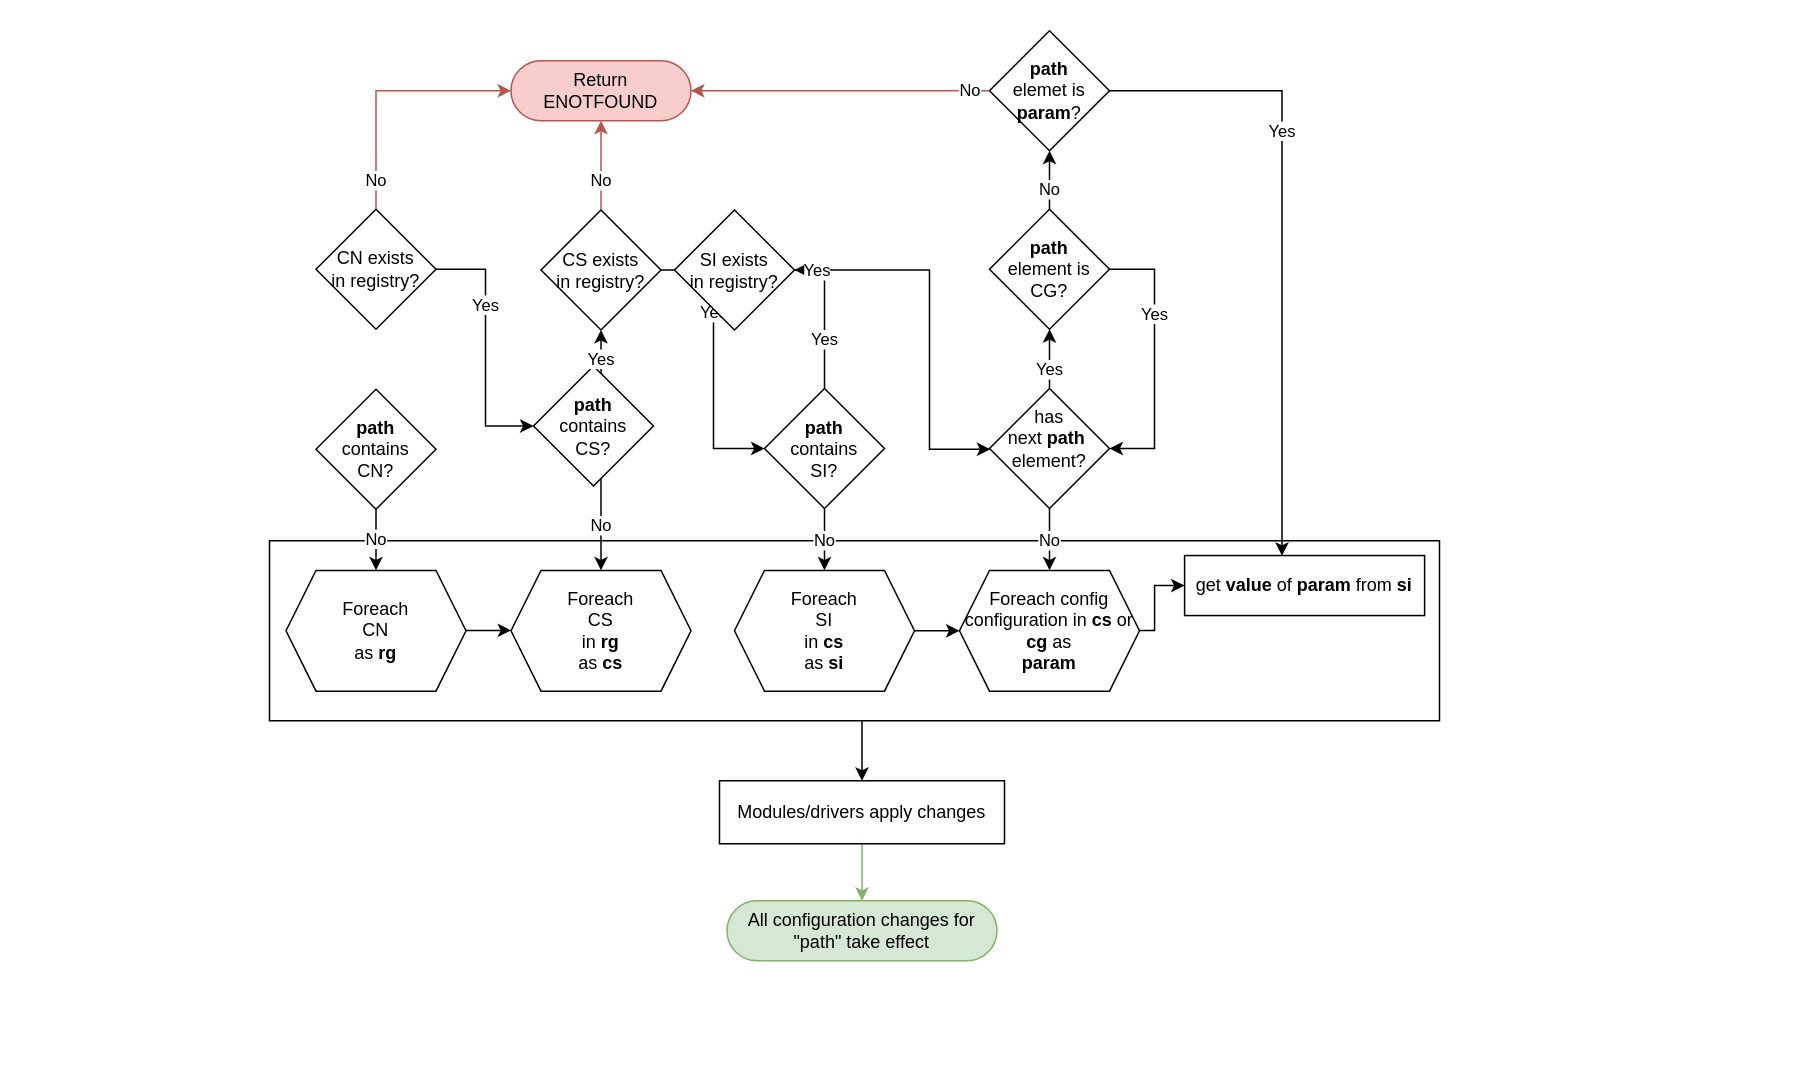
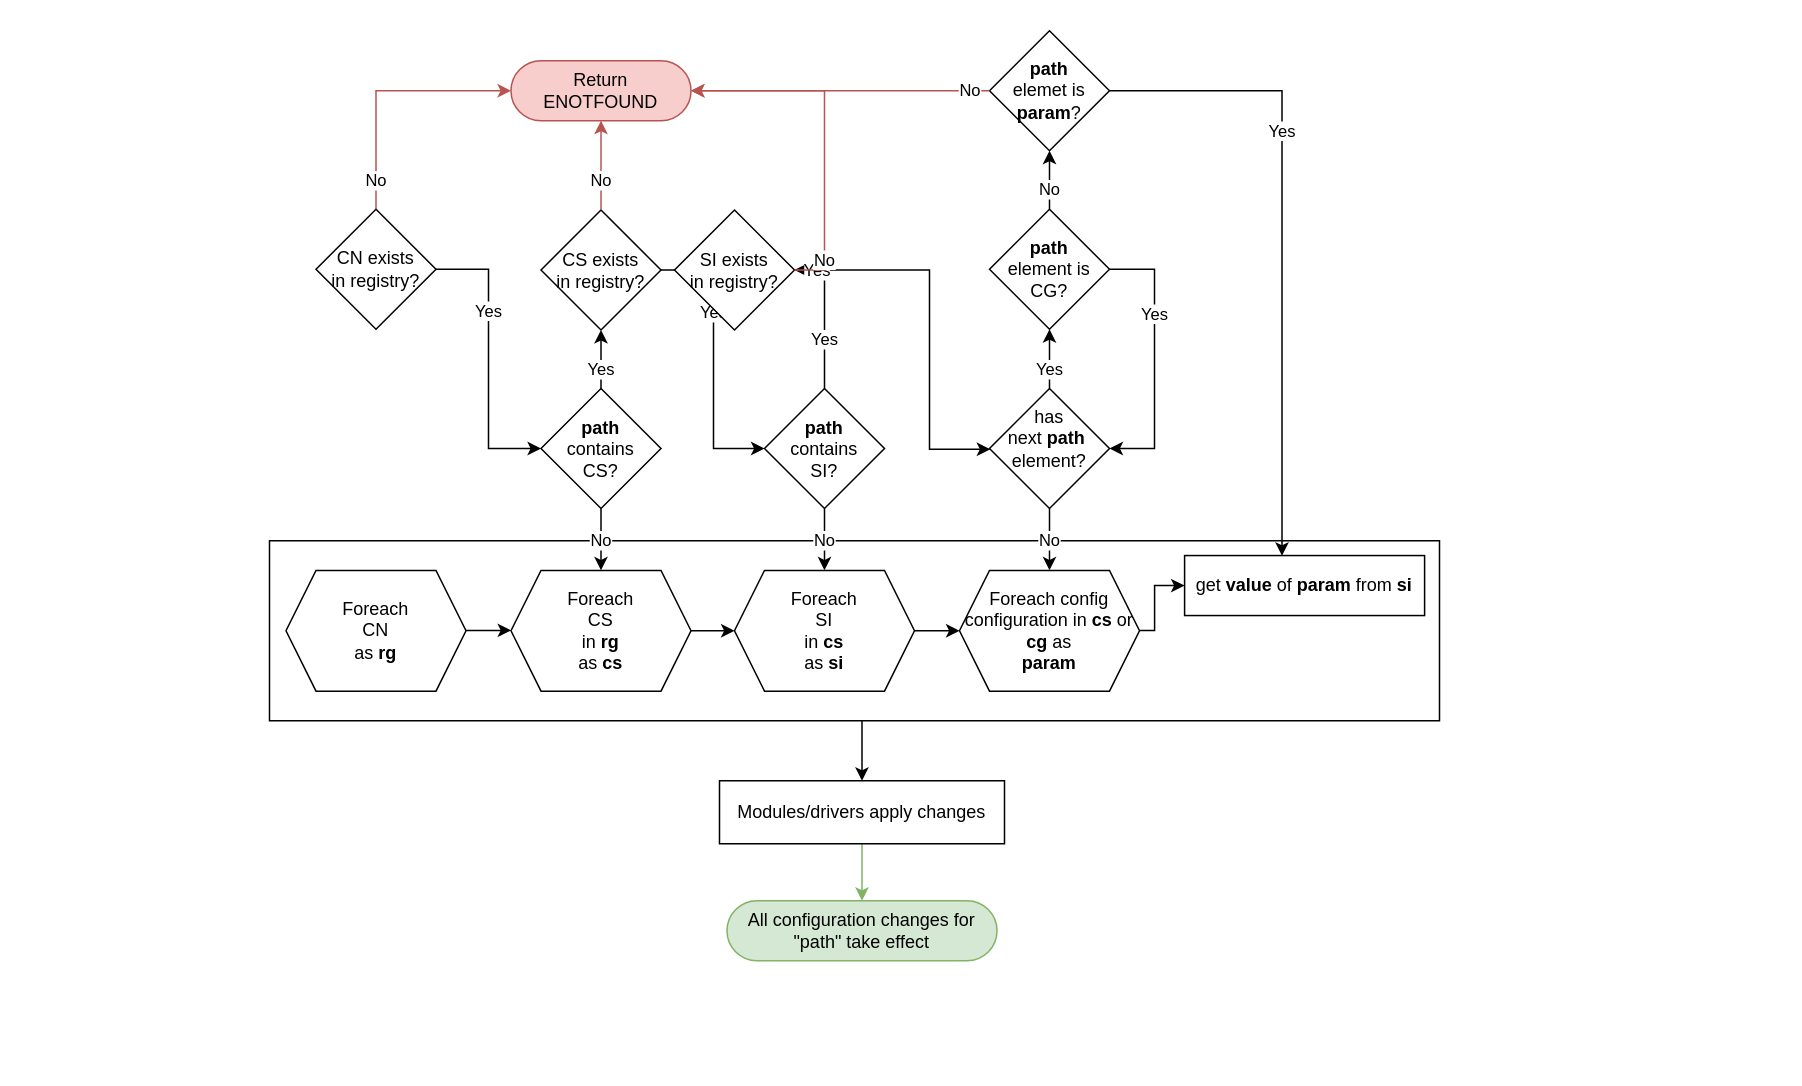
  <mxCell id="0" />
  <mxCell id="1" parent="0" />
  <mxCell id="2" value="" style="rounded=0;whiteSpace=wrap;html=1;verticalAlign=top;" parent="1" vertex="1"><mxGeometry x="179" y="360" width="780" height="120" as="geometry" /></mxCell>
- <mxCell id="3" value="No" style="edgeStyle=elbowEdgeStyle;rounded=0;html=1;" parent="1" source="4" target="5" edge="1"><mxGeometry relative="1" as="geometry"><mxPoint x="175" y="414" as="targetPoint" /><mxPoint x="180" y="414" as="sourcePoint" /></mxGeometry></mxCell>
- <mxCell id="4" value="&lt;b&gt;path&lt;/b&gt;&lt;br&gt;contains&lt;br&gt;CN?" style="rhombus;whiteSpace=wrap;html=1;" parent="1" vertex="1"><mxGeometry x="210" y="259" width="80" height="80" as="geometry" /></mxCell>
  <mxCell id="5" value="Foreach&lt;br&gt;CN&lt;br&gt;as &lt;b&gt;rg&lt;/b&gt;" style="shape=hexagon;perimeter=hexagonPerimeter2;whiteSpace=wrap;html=1;fixedSize=1;" parent="1" vertex="1"><mxGeometry x="190" y="379.75" width="120" height="80.5" as="geometry" /></mxCell>
  <mxCell id="6" style="edgeStyle=elbowEdgeStyle;rounded=0;html=1;" parent="1" source="5" target="9" edge="1"><mxGeometry relative="1" as="geometry"><mxPoint x="320" y="415.75" as="targetPoint" /><mxPoint x="500" y="765.75" as="sourcePoint" /><Array as="points"><mxPoint x="320" y="419.75" /><mxPoint x="400" y="480.75" /></Array></mxGeometry></mxCell>
- <mxCell id="7" value="&lt;b&gt;path&lt;br&gt;&lt;/b&gt;contains&lt;br&gt;CS?" style="rhombus;whiteSpace=wrap;html=1;" parent="1" vertex="1"><mxGeometry x="355" y="243.5" width="80" height="80" as="geometry" /></mxCell>
+ <mxCell id="7" value="&lt;b&gt;path&lt;br&gt;&lt;/b&gt;contains&lt;br&gt;CS?" style="rhombus;whiteSpace=wrap;html=1;" parent="1" vertex="1"><mxGeometry x="360" y="258.5" width="80" height="80" as="geometry" /></mxCell>
  <mxCell id="8" value="No" style="edgeStyle=elbowEdgeStyle;rounded=0;html=1;" parent="1" source="7" target="9" edge="1"><mxGeometry relative="1" as="geometry"><mxPoint x="150" y="529" as="targetPoint" /><mxPoint x="140" y="424" as="sourcePoint" /><Array as="points"><mxPoint x="400" y="369" /><mxPoint x="370" y="359" /><mxPoint x="460" y="389" /></Array></mxGeometry></mxCell>
  <mxCell id="9" value="Foreach&lt;br&gt;CS&lt;br&gt;in &lt;b&gt;rg&lt;/b&gt;&lt;br&gt;as &lt;b&gt;cs&lt;/b&gt;" style="shape=hexagon;perimeter=hexagonPerimeter2;whiteSpace=wrap;html=1;fixedSize=1;" parent="1" vertex="1"><mxGeometry x="340" y="379.75" width="120" height="80.5" as="geometry" /></mxCell>
  <mxCell id="10" value="&lt;b&gt;path&lt;/b&gt;&lt;br&gt;contains&lt;br&gt;SI?" style="rhombus;whiteSpace=wrap;html=1;" parent="1" vertex="1"><mxGeometry x="509" y="258.5" width="80" height="80" as="geometry" /></mxCell>
+ <mxCell id="11" style="edgeStyle=elbowEdgeStyle;rounded=0;html=1;" parent="1" source="9" target="13" edge="1"><mxGeometry relative="1" as="geometry"><mxPoint x="320" y="535.75" as="targetPoint" /><mxPoint x="230" y="570.75" as="sourcePoint" /></mxGeometry></mxCell>
  <mxCell id="12" value="No" style="edgeStyle=elbowEdgeStyle;rounded=0;html=1;" parent="1" source="10" target="13" edge="1"><mxGeometry relative="1" as="geometry"><mxPoint x="150" y="649" as="targetPoint" /><mxPoint x="130" y="649" as="sourcePoint" /><Array as="points" /></mxGeometry></mxCell>
  <mxCell id="13" value="Foreach&lt;br&gt;SI&lt;br&gt;in &lt;b&gt;cs&lt;/b&gt;&lt;br&gt;as &lt;b&gt;si&lt;/b&gt;" style="shape=hexagon;perimeter=hexagonPerimeter2;whiteSpace=wrap;html=1;fixedSize=1;" parent="1" vertex="1"><mxGeometry x="489" y="379.75" width="120" height="80.5" as="geometry" /></mxCell>
  <mxCell id="14" value="" style="edgeStyle=elbowEdgeStyle;rounded=0;html=1;elbow=vertical;" parent="1" source="13" target="15" edge="1"><mxGeometry relative="1" as="geometry"><mxPoint x="680.12" y="340.25" as="targetPoint" /><mxPoint x="609.996" y="340.25" as="sourcePoint" /><Array as="points"><mxPoint x="609" y="411.75" /><mxPoint x="679" y="230.75" /><mxPoint x="639" y="401.75" /><mxPoint x="649" y="419.75" /><mxPoint x="640" y="419.75" /><mxPoint x="640.12" y="340.25" /><mxPoint x="230.12" y="671.25" /><mxPoint x="160.12" y="641.25" /><mxPoint x="160.12" y="641.25" /><mxPoint x="20.12" y="671.25" /><mxPoint x="180.12" y="611.25" /><mxPoint x="50.12" y="681.25" /><mxPoint x="40.12" y="701.25" /></Array></mxGeometry></mxCell>
  <mxCell id="15" value="Foreach config configuration in &lt;b&gt;cs&lt;/b&gt; or &lt;b&gt;cg&lt;/b&gt;&amp;nbsp;as&lt;br&gt;&lt;b&gt;param&lt;/b&gt;" style="shape=hexagon;perimeter=hexagonPerimeter2;whiteSpace=wrap;html=1;fixedSize=1;" parent="1" vertex="1"><mxGeometry x="639" y="379.75" width="120" height="80.5" as="geometry" /></mxCell>
  <mxCell id="16" value="All configuration changes for &quot;path&quot; take effect" style="rounded=1;whiteSpace=wrap;html=1;arcSize=50;fillColor=#d5e8d4;strokeColor=#82b366;" parent="1" vertex="1"><mxGeometry x="484" y="600" width="180" height="40" as="geometry" /></mxCell>
  <mxCell id="17" style="edgeStyle=elbowEdgeStyle;rounded=0;html=1;fillColor=#d5e8d4;strokeColor=#82b366;" parent="1" source="18" target="16" edge="1"><mxGeometry relative="1" as="geometry"><mxPoint x="679" y="629.75" as="targetPoint" /><mxPoint x="764" y="655.25" as="sourcePoint" /></mxGeometry></mxCell>
  <mxCell id="18" value="Modules/drivers apply changes" style="rounded=0;whiteSpace=wrap;html=1;" parent="1" vertex="1"><mxGeometry x="479" y="520" width="190" height="42" as="geometry" /></mxCell>
  <mxCell id="19" style="edgeStyle=elbowEdgeStyle;rounded=0;html=1;" parent="1" source="2" target="18" edge="1"><mxGeometry relative="1" as="geometry"><mxPoint x="454.889" y="678.5" as="targetPoint" /><mxPoint x="589" y="480" as="sourcePoint" /><Array as="points"><mxPoint x="574" y="500" /><mxPoint x="609" y="550" /><mxPoint x="775.12" y="609.5" /></Array></mxGeometry></mxCell>
  <mxCell id="20" value="Return&lt;br&gt;ENOTFOUND" style="rounded=1;whiteSpace=wrap;html=1;arcSize=50;fillColor=#f8cecc;strokeColor=#b85450;" parent="1" vertex="1"><mxGeometry x="340" y="40" width="120" height="40" as="geometry" /></mxCell>
  <mxCell id="21" value="CN exists&lt;br&gt;in registry?" style="rhombus;whiteSpace=wrap;html=1;" parent="1" vertex="1"><mxGeometry x="210" y="139" width="80" height="80" as="geometry" /></mxCell>
  <mxCell id="22" value="Yes" style="rounded=0;html=1;edgeStyle=elbowEdgeStyle;" parent="1" source="21" target="7" edge="1"><mxGeometry x="-0.333" relative="1" as="geometry"><mxPoint x="260" y="229" as="targetPoint" /><mxPoint x="260" y="269" as="sourcePoint" /><mxPoint as="offset" /></mxGeometry></mxCell>
  <mxCell id="23" value="No" style="edgeStyle=elbowEdgeStyle;rounded=0;html=1;fillColor=#f8cecc;strokeColor=#b85450;" parent="1" source="21" target="20" edge="1"><mxGeometry x="-0.775" relative="1" as="geometry"><mxPoint x="260" y="209" as="targetPoint" /><mxPoint x="250" y="119" as="sourcePoint" /><Array as="points"><mxPoint x="250" y="60" /><mxPoint x="250" y="80" /><mxPoint x="250" y="70" /><mxPoint x="280" y="70" /><mxPoint x="250" y="79" /></Array><mxPoint as="offset" /></mxGeometry></mxCell>
  <mxCell id="24" value="Yes" style="edgeStyle=elbowEdgeStyle;rounded=0;html=1;" parent="1" source="7" target="25" edge="1"><mxGeometry x="-0.333" relative="1" as="geometry"><mxPoint x="520" y="309" as="targetPoint" /><mxPoint x="400" y="260" as="sourcePoint" /><Array as="points"><mxPoint x="400" y="239.5" /></Array><mxPoint as="offset" /></mxGeometry></mxCell>
  <mxCell id="25" value="CS exists&lt;br&gt;in registry?" style="rhombus;whiteSpace=wrap;html=1;" parent="1" vertex="1"><mxGeometry x="360" y="139.5" width="80" height="80" as="geometry" /></mxCell>
  <mxCell id="26" value="Yes" style="rounded=0;html=1;edgeStyle=elbowEdgeStyle;" parent="1" source="25" target="10" edge="1"><mxGeometry x="-0.333" relative="1" as="geometry"><mxPoint x="510" y="299" as="targetPoint" /><mxPoint x="410" y="269.5" as="sourcePoint" /><mxPoint as="offset" /></mxGeometry></mxCell>
  <mxCell id="27" value="No" style="edgeStyle=elbowEdgeStyle;rounded=0;html=1;fillColor=#f8cecc;strokeColor=#b85450;" parent="1" source="25" target="20" edge="1"><mxGeometry x="-0.344" relative="1" as="geometry"><mxPoint x="490" y="79.5" as="targetPoint" /><mxPoint x="400" y="119.5" as="sourcePoint" /><Array as="points"><mxPoint x="400" y="79.5" /></Array><mxPoint as="offset" /></mxGeometry></mxCell>
  <mxCell id="28" value="Yes" style="edgeStyle=elbowEdgeStyle;rounded=0;html=1;" parent="1" source="10" target="29" edge="1"><mxGeometry x="-0.333" relative="1" as="geometry"><mxPoint x="670.12" y="309" as="targetPoint" /><mxPoint x="550.12" y="259.5" as="sourcePoint" /><Array as="points"><mxPoint x="549" y="230" /><mxPoint x="559" y="230" /><mxPoint x="550" y="239" /><mxPoint x="590" y="249" /></Array><mxPoint as="offset" /></mxGeometry></mxCell>
  <mxCell id="29" value="SI exists&lt;br&gt;in registry?" style="rhombus;whiteSpace=wrap;html=1;" parent="1" vertex="1"><mxGeometry x="449" y="139.5" width="80" height="80" as="geometry" /></mxCell>
  <mxCell id="30" value="Yes" style="rounded=0;html=1;edgeStyle=elbowEdgeStyle;" parent="1" source="29" target="34" edge="1"><mxGeometry x="-0.878" relative="1" as="geometry"><mxPoint x="660.12" y="299" as="targetPoint" /><mxPoint x="560.12" y="269.5" as="sourcePoint" /><mxPoint as="offset" /><Array as="points"><mxPoint x="619" y="299" /><mxPoint x="699" y="310" /></Array></mxGeometry></mxCell>
+ <mxCell id="31" value="No" style="edgeStyle=elbowEdgeStyle;rounded=0;html=1;fillColor=#f8cecc;strokeColor=#b85450;" parent="1" source="29" target="20" edge="1"><mxGeometry x="-0.768" relative="1" as="geometry"><mxPoint x="640.12" y="99.5" as="targetPoint" /><mxPoint x="560.12" y="269.5" as="sourcePoint" /><Array as="points"><mxPoint x="549" y="60" /><mxPoint x="549" y="80" /><mxPoint x="559" y="80" /><mxPoint x="550" y="80" /><mxPoint x="550" y="80" /><mxPoint x="550" y="80" /><mxPoint x="509" y="80" /><mxPoint x="550" y="70" /><mxPoint x="550.12" y="99.5" /></Array><mxPoint as="offset" /></mxGeometry></mxCell>
  <mxCell id="32" value="Yes" style="rounded=0;html=1;edgeStyle=elbowEdgeStyle;" parent="1" source="34" target="33" edge="1"><mxGeometry x="-0.333" relative="1" as="geometry"><mxPoint x="698.667" y="219.5" as="targetPoint" /><mxPoint x="1010.143" y="78.357" as="sourcePoint" /><mxPoint as="offset" /></mxGeometry></mxCell>
  <mxCell id="33" value="&lt;b&gt;path&lt;/b&gt;&lt;br&gt;element is&lt;br&gt;CG?" style="rhombus;whiteSpace=wrap;html=1;" parent="1" vertex="1"><mxGeometry x="659" y="139" width="80" height="80" as="geometry" /></mxCell>
  <mxCell id="34" value="&lt;font style=&quot;font-size: 12px&quot;&gt;has &lt;br&gt;next&amp;nbsp;&lt;b&gt;path&amp;nbsp;&lt;br&gt;&lt;/b&gt;element?&lt;br&gt;&lt;br&gt;&lt;/font&gt;" style="rhombus;whiteSpace=wrap;html=1;verticalAlign=middle;horizontal=1;" parent="1" vertex="1"><mxGeometry x="659" y="258.5" width="80" height="80" as="geometry" /></mxCell>
  <mxCell id="35" value="Yes" style="rounded=0;html=1;edgeStyle=elbowEdgeStyle;" parent="1" source="33" target="34" edge="1"><mxGeometry x="-0.333" relative="1" as="geometry"><mxPoint x="1019.167" y="130" as="targetPoint" /><mxPoint x="1019.167" y="89.833" as="sourcePoint" /><mxPoint as="offset" /><Array as="points"><mxPoint x="769" y="179" /><mxPoint x="769" y="210" /><mxPoint x="1079" y="140" /></Array></mxGeometry></mxCell>
  <mxCell id="36" value="No" style="rounded=0;html=1;edgeStyle=elbowEdgeStyle;" parent="1" source="33" target="37" edge="1"><mxGeometry x="-0.333" relative="1" as="geometry"><mxPoint x="1099" y="370" as="targetPoint" /><mxPoint x="1059" y="250" as="sourcePoint" /><mxPoint as="offset" /><Array as="points"><mxPoint x="699" y="50" /><mxPoint x="949" y="170" /><mxPoint x="1009" y="320" /><mxPoint x="1169" y="350" /><mxPoint x="1089" y="150" /></Array></mxGeometry></mxCell>
  <mxCell id="37" value="&lt;b&gt;path&lt;/b&gt;&lt;br&gt;elemet is&lt;br&gt;&lt;b&gt;param&lt;/b&gt;?" style="rhombus;whiteSpace=wrap;html=1;" parent="1" vertex="1"><mxGeometry x="659" y="20" width="80" height="80" as="geometry" /></mxCell>
  <mxCell id="38" value="Yes" style="rounded=0;html=1;edgeStyle=elbowEdgeStyle;" parent="1" source="37" edge="1"><mxGeometry x="-0.333" relative="1" as="geometry"><mxPoint x="854" y="370" as="targetPoint" /><mxPoint x="1019" y="290" as="sourcePoint" /><mxPoint as="offset" /><Array as="points"><mxPoint x="854" y="230" /><mxPoint x="1179" y="360" /><mxPoint x="1179" y="360" /><mxPoint x="1099" y="160" /></Array></mxGeometry></mxCell>
  <mxCell id="39" value="No" style="rounded=0;html=1;edgeStyle=elbowEdgeStyle;" parent="1" source="34" target="15" edge="1"><mxGeometry x="0.042" relative="1" as="geometry"><mxPoint x="749" y="308.5" as="targetPoint" /><mxPoint x="749" y="120" as="sourcePoint" /><mxPoint as="offset" /><Array as="points"><mxPoint x="699" y="360" /><mxPoint x="1089" y="150" /></Array></mxGeometry></mxCell>
  <mxCell id="40" value="No" style="edgeStyle=elbowEdgeStyle;rounded=0;html=1;fillColor=#f8cecc;strokeColor=#b85450;" parent="1" source="37" target="20" edge="1"><mxGeometry x="-0.866" relative="1" as="geometry"><mxPoint x="470" y="90" as="targetPoint" /><mxPoint x="560" y="149.62" as="sourcePoint" /><Array as="points"><mxPoint x="619" y="60" /><mxPoint x="549" y="80" /><mxPoint x="560" y="90" /><mxPoint x="519" y="90" /><mxPoint x="560" y="80" /><mxPoint x="560.12" y="109.5" /></Array><mxPoint as="offset" /></mxGeometry></mxCell>
  <mxCell id="41" value="" style="edgeStyle=elbowEdgeStyle;rounded=0;html=1;" parent="1" target="42" edge="1"><mxGeometry relative="1" as="geometry"><mxPoint x="789.06" y="389.81" as="targetPoint" /><mxPoint as="offset" /><mxPoint x="759" y="419.81" as="sourcePoint" /><Array as="points"><mxPoint x="769.06" y="419.81" /><mxPoint x="869.06" y="309.81" /><mxPoint x="769.06" y="419.81" /><mxPoint x="779.06" y="419.81" /><mxPoint x="779.06" y="429.81" /><mxPoint x="779.06" y="417.81" /><mxPoint x="919.06" y="397.81" /><mxPoint x="829.06" y="443.81" /><mxPoint x="649.06" y="339.81" /><mxPoint x="755.18" y="298.81" /><mxPoint x="710.18" y="308.81" /></Array></mxGeometry></mxCell>
  <mxCell id="42" value="get &lt;b&gt;value&lt;/b&gt; of&amp;nbsp;&lt;b&gt;param&lt;/b&gt;&amp;nbsp;from &lt;b&gt;si&lt;/b&gt;" style="rounded=0;whiteSpace=wrap;html=1;" parent="1" vertex="1"><mxGeometry x="789.06" y="369.87" width="160" height="40" as="geometry" /></mxCell>
